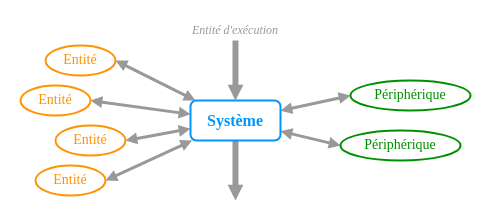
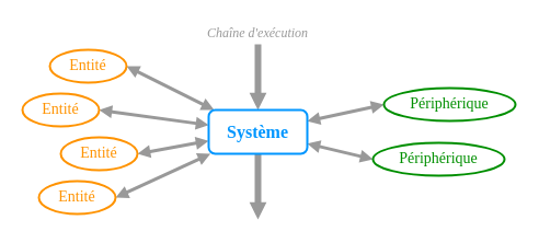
  <mxCell id="0" />
  <mxCell id="1" parent="0" />
  <mxCell id="2" style="rounded=0;orthogonalLoop=1;jettySize=auto;html=1;fontFamily=Verdana;fontSize=14;strokeWidth=3;endArrow=block;endFill=1;startArrow=block;startFill=1;endSize=4;startSize=4;entryX=1;entryY=0.5;entryDx=0;entryDy=0;strokeColor=#999999;" parent="1" source="10" target="11" edge="1"><mxGeometry relative="1" as="geometry" /></mxCell>
  <mxCell id="3" style="edgeStyle=none;rounded=0;orthogonalLoop=1;jettySize=auto;html=1;startArrow=block;startFill=1;endArrow=block;endFill=1;strokeWidth=3;fontFamily=Verdana;fontSize=14;endSize=4;startSize=4;entryX=1;entryY=0.5;entryDx=0;entryDy=0;strokeColor=#999999;" parent="1" source="10" target="12" edge="1"><mxGeometry relative="1" as="geometry" /></mxCell>
  <mxCell id="4" style="edgeStyle=none;rounded=0;orthogonalLoop=1;jettySize=auto;html=1;startArrow=block;startFill=1;endArrow=block;endFill=1;strokeWidth=3;fontFamily=Verdana;fontSize=14;endSize=4;startSize=4;entryX=1;entryY=0.5;entryDx=0;entryDy=0;strokeColor=#999999;" parent="1" source="10" target="13" edge="1"><mxGeometry relative="1" as="geometry" /></mxCell>
  <mxCell id="5" style="edgeStyle=none;rounded=0;orthogonalLoop=1;jettySize=auto;html=1;startArrow=block;startFill=1;endArrow=block;endFill=1;strokeWidth=3;fontFamily=Verdana;fontSize=14;endSize=4;startSize=4;entryX=1;entryY=0.5;entryDx=0;entryDy=0;strokeColor=#999999;" parent="1" source="10" target="14" edge="1"><mxGeometry relative="1" as="geometry" /></mxCell>
  <mxCell id="6" style="edgeStyle=none;rounded=0;orthogonalLoop=1;jettySize=auto;html=1;startArrow=block;startFill=1;startSize=4;endArrow=block;endFill=1;endSize=4;strokeWidth=3;fontFamily=Verdana;fontSize=14;entryX=0;entryY=0.5;entryDx=0;entryDy=0;strokeColor=#999999;" parent="1" source="10" target="15" edge="1"><mxGeometry relative="1" as="geometry" /></mxCell>
  <mxCell id="7" style="edgeStyle=none;rounded=0;orthogonalLoop=1;jettySize=auto;html=1;startArrow=block;startFill=1;startSize=4;endArrow=block;endFill=1;endSize=4;strokeWidth=3;fontFamily=Verdana;fontSize=14;entryX=0;entryY=0.5;entryDx=0;entryDy=0;strokeColor=#999999;" parent="1" source="10" target="16" edge="1"><mxGeometry relative="1" as="geometry" /></mxCell>
  <mxCell id="8" style="edgeStyle=none;rounded=0;orthogonalLoop=1;jettySize=auto;html=1;startArrow=none;startFill=0;startSize=4;endArrow=block;endFill=1;endSize=0;strokeWidth=6;fontFamily=Verdana;fontSize=14;strokeColor=#999999;" parent="1" source="10" edge="1"><mxGeometry relative="1" as="geometry"><mxPoint x="235" y="200" as="targetPoint" /></mxGeometry></mxCell>
  <mxCell id="9" style="edgeStyle=none;rounded=0;orthogonalLoop=1;jettySize=auto;html=1;startArrow=block;startFill=1;startSize=0;endArrow=none;endFill=0;endSize=4;strokeWidth=6;fontFamily=Verdana;fontSize=14;strokeColor=#999999;" parent="1" source="10" edge="1"><mxGeometry relative="1" as="geometry"><mxPoint x="235" y="40" as="targetPoint" /></mxGeometry></mxCell>
  <mxCell id="10" value="Système" style="rounded=1;whiteSpace=wrap;html=1;fontSize=16;fontFamily=Verdana;strokeWidth=2;fontStyle=1;fontColor=#0096FF;strokeColor=#0096FF;" parent="1" vertex="1"><mxGeometry x="190" y="100" width="90" height="40" as="geometry" /></mxCell>
  <mxCell id="11" value="Entité" style="ellipse;whiteSpace=wrap;html=1;rounded=1;strokeWidth=2;fontFamily=Verdana;fontSize=14;strokeColor=#FF9300;fontColor=#FF9300;" parent="1" vertex="1"><mxGeometry x="45" y="45" width="70" height="30" as="geometry" /></mxCell>
  <mxCell id="12" value="Entité" style="ellipse;whiteSpace=wrap;html=1;rounded=1;strokeWidth=2;fontFamily=Verdana;fontSize=14;strokeColor=#FF9300;fontColor=#FF9300;" parent="1" vertex="1"><mxGeometry x="20" y="85" width="70" height="30" as="geometry" /></mxCell>
  <mxCell id="13" value="Entité" style="ellipse;whiteSpace=wrap;html=1;rounded=1;strokeWidth=2;fontFamily=Verdana;fontSize=14;strokeColor=#FF9300;fontColor=#FF9300;" parent="1" vertex="1"><mxGeometry x="55" y="125" width="70" height="30" as="geometry" /></mxCell>
  <mxCell id="14" value="Entité" style="ellipse;whiteSpace=wrap;html=1;rounded=1;strokeWidth=2;fontFamily=Verdana;fontSize=14;strokeColor=#FF9300;fontColor=#FF9300;" parent="1" vertex="1"><mxGeometry x="35" y="165" width="70" height="30" as="geometry" /></mxCell>
  <mxCell id="15" value="Périphérique" style="ellipse;whiteSpace=wrap;html=1;rounded=1;strokeWidth=2;fontFamily=Verdana;fontSize=14;fontColor=#008F00;strokeColor=#008F00;" parent="1" vertex="1"><mxGeometry x="350" y="80" width="120" height="30" as="geometry" /></mxCell>
  <mxCell id="16" value="Périphérique" style="ellipse;whiteSpace=wrap;html=1;rounded=1;strokeWidth=2;fontFamily=Verdana;fontSize=14;fontColor=#008F00;strokeColor=#008F00;" parent="1" vertex="1"><mxGeometry x="340" y="130" width="120" height="30" as="geometry" /></mxCell>
- <mxCell id="17" value="Entité d'exécution" style="text;html=1;strokeColor=none;fillColor=none;align=center;verticalAlign=middle;whiteSpace=wrap;rounded=0;fontFamily=Verdana;fontSize=12;fontStyle=2;fontColor=#999999;" parent="1" vertex="1"><mxGeometry x="165" y="20" width="140" height="20" as="geometry" /></mxCell>
+ <mxCell id="17" value="Chaîne d'exécution" style="text;html=1;strokeColor=none;fillColor=none;align=center;verticalAlign=middle;whiteSpace=wrap;rounded=0;fontFamily=Verdana;fontSize=12;fontStyle=2;fontColor=#999999;" parent="1" vertex="1"><mxGeometry x="165" y="20" width="140" height="20" as="geometry" /></mxCell>
